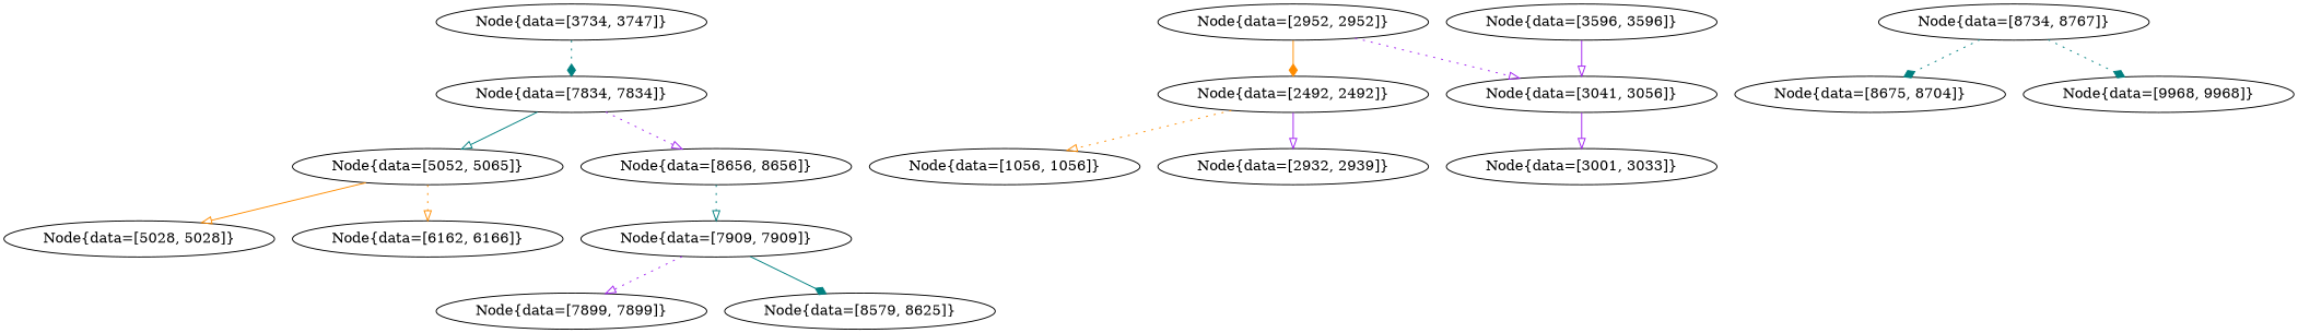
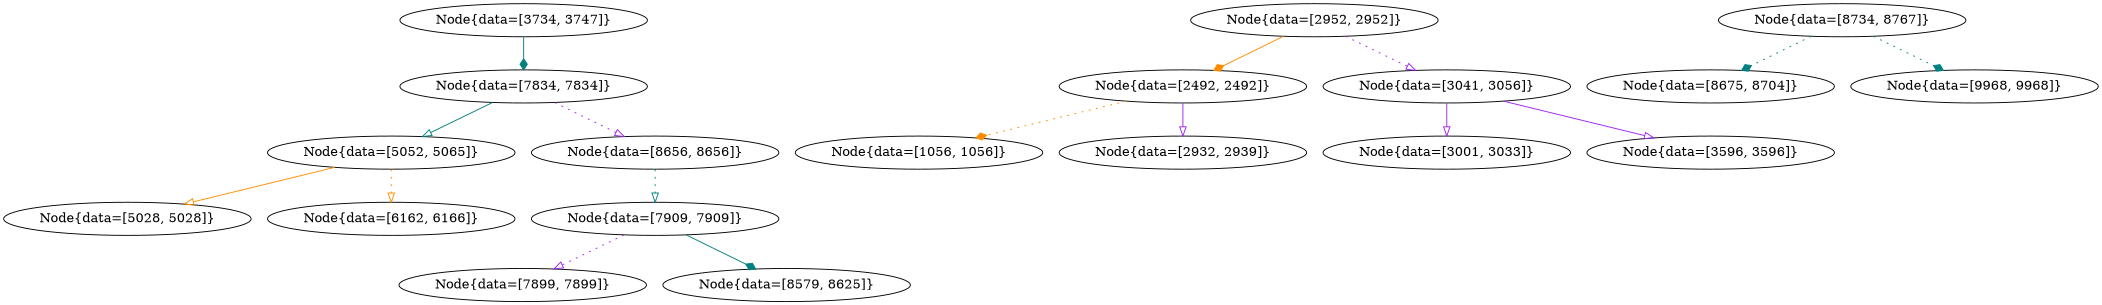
  digraph {
    edge [arrowhead=onormal color=teal style=solid]
    n1 [label="Node{data=[3734, 3747]}"]
    n2 [label="Node{data=[7834, 7834]}"]
    n3 [label="Node{data=[2952, 2952]}"]
    n4 [label="Node{data=[2492, 2492]}"]
    n5 [label="Node{data=[3041, 3056]}"]
    n6 [label="Node{data=[5052, 5065]}"]
    n7 [label="Node{data=[8656, 8656]}"]
    n8 [label="Node{data=[1056, 1056]}"]
    n9 [label="Node{data=[2932, 2939]}"]
    n10 [label="Node{data=[3001, 3033]}"]
    n11 [label="Node{data=[3596, 3596]}"]
    n12 [label="Node{data=[5028, 5028]}"]
    n13 [label="Node{data=[6162, 6166]}"]
    n14 [label="Node{data=[7909, 7909]}"]
    n15 [label="Node{data=[7899, 7899]}"]
    n16 [label="Node{data=[8579, 8625]}"]
    n17 [label="Node{data=[8734, 8767]}"]
    n18 [label="Node{data=[8675, 8704]}"]
    n19 [label="Node{data=[9968, 9968]}"]
-   n1 -> n2 [arrowhead=diamond style=dotted]
+   n1 -> n2 [arrowhead=diamond]
    n2 -> n6
    n2 -> n7 [color=purple style=dotted]
    n3 -> n4 [arrowhead=diamond color=darkorange]
    n3 -> n5 [color=purple style=dotted]
-   n4 -> n8 [color=darkorange style=dotted]
+   n4 -> n8 [arrowhead=diamond color=darkorange style=dotted]
    n4 -> n9 [color=purple]
    n5 -> n10 [color=purple]
-   n11 -> n5 [color=purple]
+   n5 -> n11 [color=purple]
    n6 -> n12 [color=darkorange]
    n6 -> n13 [color=darkorange style=dotted]
    n7 -> n14 [style=dotted]
    n14 -> n15 [color=purple style=dotted]
    n14 -> n16 [arrowhead=diamond]
    n17 -> n18 [arrowhead=diamond style=dotted]
    n17 -> n19 [arrowhead=diamond style=dotted]
  }
